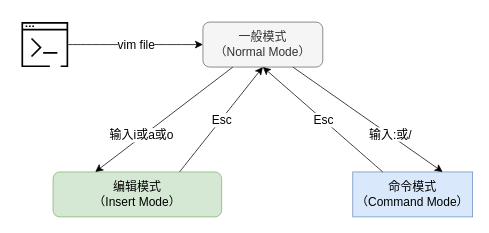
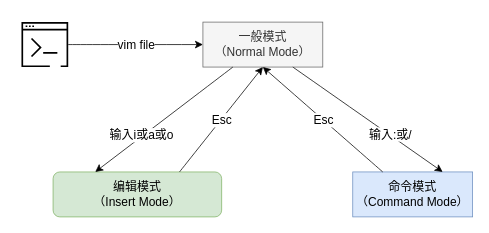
  <mxCell id="0" />
  <mxCell id="1" parent="0" />
- <mxCell id="2" value="一般模式&lt;br&gt;（Normal Mode）" style="rounded=1;whiteSpace=wrap;html=1;fontSize=16;fillColor=#f5f5f5;fontColor=#333333;strokeColor=#666666;" vertex="1" parent="1"><mxGeometry x="270" y="29" width="160" height="60" as="geometry" /></mxCell>
+ <mxCell id="2" value="一般模式&lt;br&gt;（Normal Mode）" style="whiteSpace=wrap;html=1;fontSize=16;fillColor=#f5f5f5;fontColor=#333333;strokeColor=#666666;rounded=0;" vertex="1" parent="1"><mxGeometry x="270" y="29" width="160" height="60" as="geometry" /></mxCell>
  <mxCell id="3" value="编辑模式&lt;br&gt;（Insert Mode）" style="rounded=1;whiteSpace=wrap;html=1;fontSize=16;fillColor=#d5e8d4;strokeColor=#82b366;" vertex="1" parent="1"><mxGeometry x="70" y="229" width="225" height="60" as="geometry" /></mxCell>
  <mxCell id="4" value="命令模式&lt;br&gt;（Command Mode）" style="whiteSpace=wrap;html=1;fontSize=16;fillColor=#dae8fc;strokeColor=#6c8ebf;rounded=0;" vertex="1" parent="1"><mxGeometry x="470" y="229" width="160" height="60" as="geometry" /></mxCell>
  <mxCell id="5" value="" style="sketch=0;points=[[0,0,0],[0.25,0,0],[0.5,0,0],[0.75,0,0],[1,0,0],[0,1,0],[0.25,1,0],[0.5,1,0],[0.75,1,0],[1,1,0],[0,0.25,0],[0,0.5,0],[0,0.75,0],[1,0.25,0],[1,0.5,0],[1,0.75,0]];outlineConnect=0;gradientDirection=north;dashed=0;verticalLabelPosition=bottom;verticalAlign=top;align=center;html=1;fontSize=12;fontStyle=0;aspect=fixed;shape=mxgraph.aws4.resourceIcon;resIcon=mxgraph.aws4.command_line_interface;" vertex="1" parent="1"><mxGeometry x="20" y="20" width="78" height="78" as="geometry" /></mxCell>
  <mxCell id="6" value="" style="endArrow=classic;html=1;rounded=0;fontSize=12;startSize=8;endSize=8;curved=1;entryX=0;entryY=0.5;entryDx=0;entryDy=0;" edge="1" parent="1" target="2"><mxGeometry relative="1" as="geometry"><mxPoint x="90" y="59" as="sourcePoint" /><mxPoint x="190" y="59" as="targetPoint" /></mxGeometry></mxCell>
  <mxCell id="7" value="vim file" style="edgeLabel;resizable=0;html=1;align=center;verticalAlign=middle;fontSize=16;labelBorderColor=none;" connectable="0" vertex="1" parent="6"><mxGeometry relative="1" as="geometry" /></mxCell>
  <mxCell id="8" value="" style="endArrow=classic;html=1;rounded=0;fontSize=12;startSize=8;endSize=8;curved=1;entryX=0.25;entryY=0;entryDx=0;entryDy=0;exitX=0.25;exitY=1;exitDx=0;exitDy=0;" edge="1" parent="1" source="2" target="3"><mxGeometry relative="1" as="geometry"><mxPoint x="-100" y="199" as="sourcePoint" /><mxPoint x="80" y="199" as="targetPoint" /></mxGeometry></mxCell>
  <mxCell id="9" value="输入i或a或o" style="edgeLabel;resizable=0;html=1;align=center;verticalAlign=middle;fontSize=16;labelBorderColor=none;" connectable="0" vertex="1" parent="8"><mxGeometry relative="1" as="geometry"><mxPoint x="-30" y="20" as="offset" /></mxGeometry></mxCell>
  <mxCell id="10" value="" style="endArrow=classic;html=1;rounded=0;fontSize=12;startSize=8;endSize=8;curved=1;entryX=0.5;entryY=1;entryDx=0;entryDy=0;exitX=0.75;exitY=0;exitDx=0;exitDy=0;" edge="1" parent="1" source="3" target="2"><mxGeometry relative="1" as="geometry"><mxPoint x="230" y="359" as="sourcePoint" /><mxPoint x="330" y="359" as="targetPoint" /></mxGeometry></mxCell>
  <mxCell id="11" value="Esc" style="edgeLabel;resizable=0;html=1;align=center;verticalAlign=middle;fontSize=16;labelBorderColor=none;" connectable="0" vertex="1" parent="10"><mxGeometry relative="1" as="geometry" /></mxCell>
  <mxCell id="12" value="" style="endArrow=classic;html=1;rounded=0;fontSize=12;startSize=8;endSize=8;curved=1;entryX=0.75;entryY=0;entryDx=0;entryDy=0;exitX=0.75;exitY=1;exitDx=0;exitDy=0;" edge="1" parent="1" source="2" target="4"><mxGeometry relative="1" as="geometry"><mxPoint x="320" y="99" as="sourcePoint" /><mxPoint x="120" y="239" as="targetPoint" /></mxGeometry></mxCell>
  <mxCell id="13" value="输入:或/" style="edgeLabel;resizable=0;html=1;align=center;verticalAlign=middle;fontSize=16;labelBorderColor=none;" connectable="0" vertex="1" parent="12"><mxGeometry relative="1" as="geometry"><mxPoint x="30" y="20" as="offset" /></mxGeometry></mxCell>
  <mxCell id="14" value="" style="endArrow=classic;html=1;rounded=0;fontSize=12;startSize=8;endSize=8;curved=1;entryX=0.5;entryY=1;entryDx=0;entryDy=0;exitX=0.25;exitY=0;exitDx=0;exitDy=0;" edge="1" parent="1" source="4" target="2"><mxGeometry relative="1" as="geometry"><mxPoint x="200" y="239" as="sourcePoint" /><mxPoint x="360" y="99" as="targetPoint" /></mxGeometry></mxCell>
  <mxCell id="15" value="Esc" style="edgeLabel;resizable=0;html=1;align=center;verticalAlign=middle;fontSize=16;labelBorderColor=none;" connectable="0" vertex="1" parent="14"><mxGeometry relative="1" as="geometry" /></mxCell>
